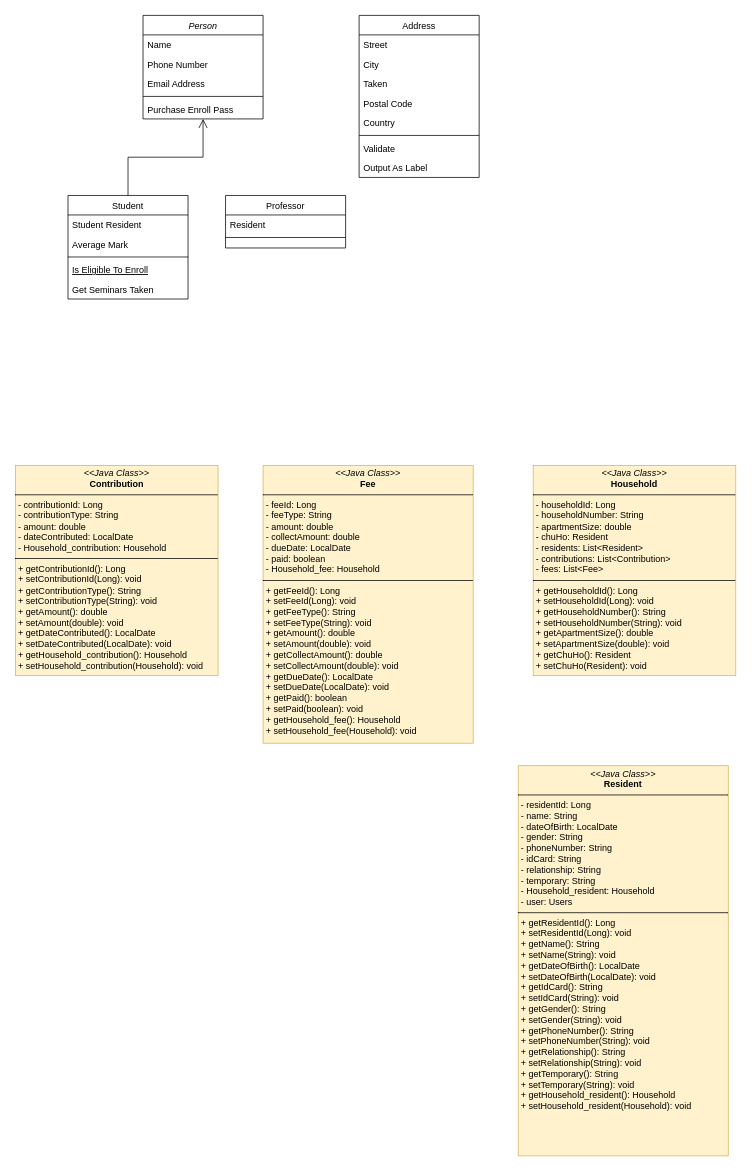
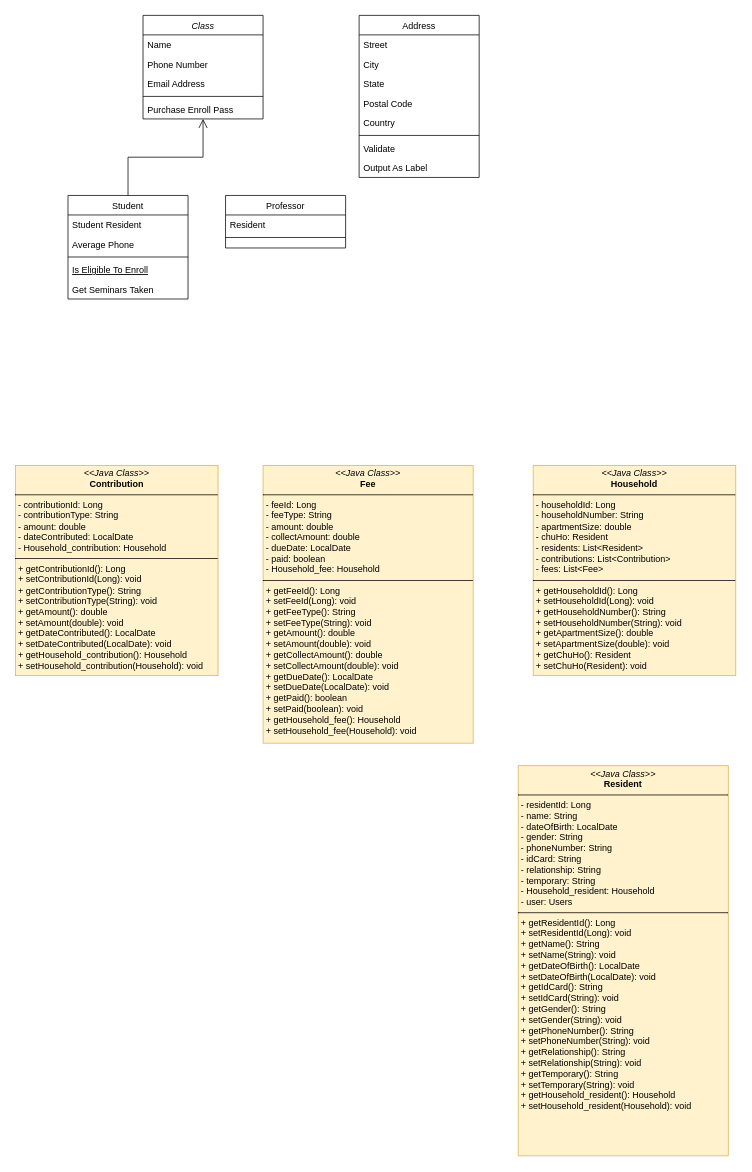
  <mxCell id="0" />
  <mxCell id="1" parent="0" />
- <mxCell id="2" value="Person" style="swimlane;fontStyle=2;align=center;verticalAlign=top;childLayout=stackLayout;horizontal=1;startSize=26;horizontalStack=0;resizeParent=1;resizeLast=0;collapsible=1;marginBottom=0;rounded=0;shadow=0;strokeWidth=1;" parent="1" vertex="1"><mxGeometry x="190" y="20" width="160" height="138" as="geometry"><mxRectangle x="220" y="120" width="160" height="26" as="alternateBounds" /></mxGeometry></mxCell>
+ <mxCell id="2" value="Class" style="swimlane;fontStyle=2;align=center;verticalAlign=top;childLayout=stackLayout;horizontal=1;startSize=26;horizontalStack=0;resizeParent=1;resizeLast=0;collapsible=1;marginBottom=0;rounded=0;shadow=0;strokeWidth=1;" parent="1" vertex="1"><mxGeometry x="190" y="20" width="160" height="138" as="geometry"><mxRectangle x="220" y="120" width="160" height="26" as="alternateBounds" /></mxGeometry></mxCell>
  <mxCell id="3" value="Name" style="text;align=left;verticalAlign=top;spacingLeft=4;spacingRight=4;overflow=hidden;rotatable=0;points=[[0,0.5],[1,0.5]];portConstraint=eastwest;" parent="2" vertex="1"><mxGeometry y="26" width="160" height="26" as="geometry" /></mxCell>
  <mxCell id="4" value="Phone Number" style="text;align=left;verticalAlign=top;spacingLeft=4;spacingRight=4;overflow=hidden;rotatable=0;points=[[0,0.5],[1,0.5]];portConstraint=eastwest;rounded=0;shadow=0;html=0;" parent="2" vertex="1"><mxGeometry y="52" width="160" height="26" as="geometry" /></mxCell>
  <mxCell id="5" value="Email Address" style="text;align=left;verticalAlign=top;spacingLeft=4;spacingRight=4;overflow=hidden;rotatable=0;points=[[0,0.5],[1,0.5]];portConstraint=eastwest;rounded=0;shadow=0;html=0;" parent="2" vertex="1"><mxGeometry y="78" width="160" height="26" as="geometry" /></mxCell>
  <mxCell id="6" value="" style="line;html=1;strokeWidth=1;align=left;verticalAlign=middle;spacingTop=-1;spacingLeft=3;spacingRight=3;rotatable=0;labelPosition=right;points=[];portConstraint=eastwest;" parent="2" vertex="1"><mxGeometry y="104" width="160" height="8" as="geometry" /></mxCell>
  <mxCell id="7" value="Purchase Enroll Pass" style="text;align=left;verticalAlign=top;spacingLeft=4;spacingRight=4;overflow=hidden;rotatable=0;points=[[0,0.5],[1,0.5]];portConstraint=eastwest;" parent="2" vertex="1"><mxGeometry y="112" width="160" height="26" as="geometry" /></mxCell>
  <mxCell id="8" value="Student" style="swimlane;fontStyle=0;align=center;verticalAlign=top;childLayout=stackLayout;horizontal=1;startSize=26;horizontalStack=0;resizeParent=1;resizeLast=0;collapsible=1;marginBottom=0;rounded=0;shadow=0;strokeWidth=1;" parent="1" vertex="1"><mxGeometry x="90" y="260" width="160" height="138" as="geometry"><mxRectangle x="130" y="380" width="160" height="26" as="alternateBounds" /></mxGeometry></mxCell>
  <mxCell id="9" value="Student Resident" style="text;align=left;verticalAlign=top;spacingLeft=4;spacingRight=4;overflow=hidden;rotatable=0;points=[[0,0.5],[1,0.5]];portConstraint=eastwest;" parent="8" vertex="1"><mxGeometry y="26" width="160" height="26" as="geometry" /></mxCell>
- <mxCell id="10" value="Average Mark" style="text;align=left;verticalAlign=top;spacingLeft=4;spacingRight=4;overflow=hidden;rotatable=0;points=[[0,0.5],[1,0.5]];portConstraint=eastwest;rounded=0;shadow=0;html=0;" parent="8" vertex="1"><mxGeometry y="52" width="160" height="26" as="geometry" /></mxCell>
+ <mxCell id="10" value="Average Phone" style="text;align=left;verticalAlign=top;spacingLeft=4;spacingRight=4;overflow=hidden;rotatable=0;points=[[0,0.5],[1,0.5]];portConstraint=eastwest;rounded=0;shadow=0;html=0;" parent="8" vertex="1"><mxGeometry y="52" width="160" height="26" as="geometry" /></mxCell>
  <mxCell id="11" value="" style="line;html=1;strokeWidth=1;align=left;verticalAlign=middle;spacingTop=-1;spacingLeft=3;spacingRight=3;rotatable=0;labelPosition=right;points=[];portConstraint=eastwest;" parent="8" vertex="1"><mxGeometry y="78" width="160" height="8" as="geometry" /></mxCell>
  <mxCell id="12" value="Is Eligible To Enroll" style="text;align=left;verticalAlign=top;spacingLeft=4;spacingRight=4;overflow=hidden;rotatable=0;points=[[0,0.5],[1,0.5]];portConstraint=eastwest;fontStyle=4" parent="8" vertex="1"><mxGeometry y="86" width="160" height="26" as="geometry" /></mxCell>
  <mxCell id="13" value="Get Seminars Taken" style="text;align=left;verticalAlign=top;spacingLeft=4;spacingRight=4;overflow=hidden;rotatable=0;points=[[0,0.5],[1,0.5]];portConstraint=eastwest;" parent="8" vertex="1"><mxGeometry y="112" width="160" height="26" as="geometry" /></mxCell>
  <mxCell id="14" value="" style="endArrow=open;endSize=10;endFill=0;shadow=0;strokeWidth=1;rounded=0;curved=0;edgeStyle=elbowEdgeStyle;elbow=vertical;" parent="1" source="8" target="2" edge="1"><mxGeometry width="160" relative="1" as="geometry"><mxPoint x="170" y="103" as="sourcePoint" /><mxPoint x="170" y="103" as="targetPoint" /></mxGeometry></mxCell>
  <mxCell id="15" value="Professor" style="swimlane;fontStyle=0;align=center;verticalAlign=top;childLayout=stackLayout;horizontal=1;startSize=26;horizontalStack=0;resizeParent=1;resizeLast=0;collapsible=1;marginBottom=0;rounded=0;shadow=0;strokeWidth=1;" parent="1" vertex="1"><mxGeometry x="300" y="260" width="160" height="70" as="geometry"><mxRectangle x="340" y="380" width="170" height="26" as="alternateBounds" /></mxGeometry></mxCell>
  <mxCell id="16" value="Resident" style="text;align=left;verticalAlign=top;spacingLeft=4;spacingRight=4;overflow=hidden;rotatable=0;points=[[0,0.5],[1,0.5]];portConstraint=eastwest;" parent="15" vertex="1"><mxGeometry y="26" width="160" height="26" as="geometry" /></mxCell>
  <mxCell id="17" value="" style="line;html=1;strokeWidth=1;align=left;verticalAlign=middle;spacingTop=-1;spacingLeft=3;spacingRight=3;rotatable=0;labelPosition=right;points=[];portConstraint=eastwest;" parent="15" vertex="1"><mxGeometry y="52" width="160" height="8" as="geometry" /></mxCell>
  <mxCell id="18" value="Address" style="swimlane;fontStyle=0;align=center;verticalAlign=top;childLayout=stackLayout;horizontal=1;startSize=26;horizontalStack=0;resizeParent=1;resizeLast=0;collapsible=1;marginBottom=0;rounded=0;shadow=0;strokeWidth=1;" parent="1" vertex="1"><mxGeometry x="478" y="20" width="160" height="216" as="geometry"><mxRectangle x="508" y="120" width="160" height="26" as="alternateBounds" /></mxGeometry></mxCell>
  <mxCell id="19" value="Street" style="text;align=left;verticalAlign=top;spacingLeft=4;spacingRight=4;overflow=hidden;rotatable=0;points=[[0,0.5],[1,0.5]];portConstraint=eastwest;" parent="18" vertex="1"><mxGeometry y="26" width="160" height="26" as="geometry" /></mxCell>
  <mxCell id="20" value="City" style="text;align=left;verticalAlign=top;spacingLeft=4;spacingRight=4;overflow=hidden;rotatable=0;points=[[0,0.5],[1,0.5]];portConstraint=eastwest;rounded=0;shadow=0;html=0;" parent="18" vertex="1"><mxGeometry y="52" width="160" height="26" as="geometry" /></mxCell>
- <mxCell id="21" value="Taken" style="text;align=left;verticalAlign=top;spacingLeft=4;spacingRight=4;overflow=hidden;rotatable=0;points=[[0,0.5],[1,0.5]];portConstraint=eastwest;rounded=0;shadow=0;html=0;" parent="18" vertex="1"><mxGeometry y="78" width="160" height="26" as="geometry" /></mxCell>
+ <mxCell id="21" value="State" style="text;align=left;verticalAlign=top;spacingLeft=4;spacingRight=4;overflow=hidden;rotatable=0;points=[[0,0.5],[1,0.5]];portConstraint=eastwest;rounded=0;shadow=0;html=0;" parent="18" vertex="1"><mxGeometry y="78" width="160" height="26" as="geometry" /></mxCell>
  <mxCell id="22" value="Postal Code" style="text;align=left;verticalAlign=top;spacingLeft=4;spacingRight=4;overflow=hidden;rotatable=0;points=[[0,0.5],[1,0.5]];portConstraint=eastwest;rounded=0;shadow=0;html=0;" parent="18" vertex="1"><mxGeometry y="104" width="160" height="26" as="geometry" /></mxCell>
  <mxCell id="23" value="Country" style="text;align=left;verticalAlign=top;spacingLeft=4;spacingRight=4;overflow=hidden;rotatable=0;points=[[0,0.5],[1,0.5]];portConstraint=eastwest;rounded=0;shadow=0;html=0;" parent="18" vertex="1"><mxGeometry y="130" width="160" height="26" as="geometry" /></mxCell>
  <mxCell id="24" value="" style="line;html=1;strokeWidth=1;align=left;verticalAlign=middle;spacingTop=-1;spacingLeft=3;spacingRight=3;rotatable=0;labelPosition=right;points=[];portConstraint=eastwest;" parent="18" vertex="1"><mxGeometry y="156" width="160" height="8" as="geometry" /></mxCell>
  <mxCell id="25" value="Validate" style="text;align=left;verticalAlign=top;spacingLeft=4;spacingRight=4;overflow=hidden;rotatable=0;points=[[0,0.5],[1,0.5]];portConstraint=eastwest;" parent="18" vertex="1"><mxGeometry y="164" width="160" height="26" as="geometry" /></mxCell>
  <mxCell id="26" value="Output As Label" style="text;align=left;verticalAlign=top;spacingLeft=4;spacingRight=4;overflow=hidden;rotatable=0;points=[[0,0.5],[1,0.5]];portConstraint=eastwest;" parent="18" vertex="1"><mxGeometry y="190" width="160" height="26" as="geometry" /></mxCell>
  <mxCell id="27" value="&lt;p style=&quot;margin:0px;margin-top:4px;text-align:center;&quot;&gt;&lt;i&gt;&amp;lt;&amp;lt;Java Class&amp;gt;&amp;gt;&lt;/i&gt;&lt;br&gt;&lt;b&gt;Contribution&lt;/b&gt;&lt;/p&gt;&lt;hr size=&quot;1&quot; style=&quot;border-style:solid;&quot;&gt;&lt;p style=&quot;margin:0px;margin-left:4px;&quot;&gt;- contributionId: Long&lt;br&gt;- contributionType: String&lt;/p&gt;&lt;p style=&quot;margin:0px;margin-left:4px;&quot;&gt;- amount: double&lt;/p&gt;&lt;p style=&quot;margin:0px;margin-left:4px;&quot;&gt;-&amp;nbsp;dateContributed: LocalDate&lt;/p&gt;&lt;p style=&quot;margin:0px;margin-left:4px;&quot;&gt;-&amp;nbsp;Household_contribution: Household&lt;/p&gt;&lt;hr size=&quot;1&quot; style=&quot;border-style:solid;&quot;&gt;&lt;p style=&quot;margin:0px;margin-left:4px;&quot;&gt;+ getContributionId(): Long&lt;br&gt;+ setContributionId(Long): void&lt;/p&gt;&lt;p style=&quot;margin:0px;margin-left:4px;&quot;&gt;+&amp;nbsp;getContributionType(): String&lt;/p&gt;&lt;p style=&quot;margin:0px;margin-left:4px;&quot;&gt;+ setContributionType(String): void&amp;nbsp;&lt;/p&gt;&lt;p style=&quot;margin:0px;margin-left:4px;&quot;&gt;+&amp;nbsp;getAmount(): double&lt;/p&gt;&lt;p style=&quot;margin:0px;margin-left:4px;&quot;&gt;+ setAmount(double): void&lt;/p&gt;&lt;p style=&quot;margin:0px;margin-left:4px;&quot;&gt;+&amp;nbsp;getDateContributed(): LocalDate&lt;/p&gt;&lt;p style=&quot;margin:0px;margin-left:4px;&quot;&gt;+ setDateContributed(LocalDate): void&lt;/p&gt;&lt;p style=&quot;margin:0px;margin-left:4px;&quot;&gt;+&amp;nbsp;getHousehold_contribution(): Household&lt;/p&gt;&lt;p style=&quot;margin:0px;margin-left:4px;&quot;&gt;+ setHousehold_contribution(Household): void&lt;/p&gt;" style="verticalAlign=top;align=left;overflow=fill;html=1;whiteSpace=wrap;fillColor=#fff2cc;strokeColor=#d6b656;" vertex="1" parent="1"><mxGeometry x="20" y="620" width="270" height="280" as="geometry" /></mxCell>
  <mxCell id="28" value="&lt;p style=&quot;margin:0px;margin-top:4px;text-align:center;&quot;&gt;&lt;i&gt;&amp;lt;&amp;lt;Java Class&amp;gt;&amp;gt;&lt;/i&gt;&lt;br&gt;&lt;b&gt;Fee&lt;/b&gt;&lt;/p&gt;&lt;hr size=&quot;1&quot; style=&quot;border-style:solid;&quot;&gt;&lt;p style=&quot;margin:0px;margin-left:4px;&quot;&gt;- feeId: Long&lt;br&gt;- feeType: String&lt;/p&gt;&lt;p style=&quot;margin:0px;margin-left:4px;&quot;&gt;- amount: double&lt;/p&gt;&lt;p style=&quot;margin:0px;margin-left:4px;&quot;&gt;-&amp;nbsp;collectAmount: double&lt;/p&gt;&lt;p style=&quot;margin:0px;margin-left:4px;&quot;&gt;-&amp;nbsp;dueDate: LocalDate&lt;/p&gt;&lt;p style=&quot;margin:0px;margin-left:4px;&quot;&gt;- paid: boolean&lt;/p&gt;&lt;p style=&quot;margin:0px;margin-left:4px;&quot;&gt;-&amp;nbsp;Household_fee: Household&lt;/p&gt;&lt;hr size=&quot;1&quot; style=&quot;border-style:solid;&quot;&gt;&lt;p style=&quot;margin:0px;margin-left:4px;&quot;&gt;+ getFeeId(): Long&lt;br&gt;+ setFeeId(Long): void&lt;/p&gt;&lt;p style=&quot;margin:0px;margin-left:4px;&quot;&gt;+&amp;nbsp;getFeeType(): String&lt;/p&gt;&lt;p style=&quot;margin:0px;margin-left:4px;&quot;&gt;+ setFeeType(String): void&amp;nbsp;&lt;/p&gt;&lt;p style=&quot;margin:0px;margin-left:4px;&quot;&gt;+&amp;nbsp;getAmount(): double&lt;/p&gt;&lt;p style=&quot;margin:0px;margin-left:4px;&quot;&gt;+ setAmount(double): void&lt;/p&gt;&lt;p style=&quot;margin:0px;margin-left:4px;&quot;&gt;+ getCollectAmount(): double&lt;/p&gt;&lt;p style=&quot;margin:0px;margin-left:4px;&quot;&gt;+ setCollectAmount(double): void&lt;/p&gt;&lt;p style=&quot;margin:0px;margin-left:4px;&quot;&gt;+&amp;nbsp;getDueDate(): LocalDate&lt;/p&gt;&lt;p style=&quot;margin:0px;margin-left:4px;&quot;&gt;+ setDueDate(LocalDate): void&lt;/p&gt;&lt;p style=&quot;margin:0px;margin-left:4px;&quot;&gt;+ getPaid(): boolean&lt;/p&gt;&lt;p style=&quot;margin:0px;margin-left:4px;&quot;&gt;+ setPaid(boolean): void&lt;/p&gt;&lt;p style=&quot;margin:0px;margin-left:4px;&quot;&gt;+&amp;nbsp;getHousehold_fee(): Household&lt;/p&gt;&lt;p style=&quot;margin:0px;margin-left:4px;&quot;&gt;+ setHousehold_fee(Household): void&lt;/p&gt;" style="verticalAlign=top;align=left;overflow=fill;html=1;whiteSpace=wrap;fillColor=#fff2cc;strokeColor=#d6b656;" vertex="1" parent="1"><mxGeometry x="350" y="620" width="280" height="370" as="geometry" /></mxCell>
  <mxCell id="29" value="&lt;p style=&quot;margin:0px;margin-top:4px;text-align:center;&quot;&gt;&lt;i&gt;&amp;lt;&amp;lt;Java Class&amp;gt;&amp;gt;&lt;/i&gt;&lt;br&gt;&lt;b&gt;Household&lt;/b&gt;&lt;/p&gt;&lt;hr size=&quot;1&quot; style=&quot;border-style:solid;&quot;&gt;&lt;p style=&quot;margin:0px;margin-left:4px;&quot;&gt;- householdId: Long&lt;br&gt;- householdNumber: String&lt;/p&gt;&lt;p style=&quot;margin:0px;margin-left:4px;&quot;&gt;- apartmentSize: double&lt;/p&gt;&lt;p style=&quot;margin:0px;margin-left:4px;&quot;&gt;-&amp;nbsp;chuHo: Resident&lt;/p&gt;&lt;p style=&quot;margin:0px;margin-left:4px;&quot;&gt;-&amp;nbsp;residents: List&amp;lt;Resident&amp;gt;&lt;/p&gt;&lt;p style=&quot;margin:0px;margin-left:4px;&quot;&gt;- contributions: List&amp;lt;Contribution&amp;gt;&lt;/p&gt;&lt;p style=&quot;margin:0px;margin-left:4px;&quot;&gt;- fees: List&amp;lt;Fee&amp;gt;&lt;/p&gt;&lt;hr size=&quot;1&quot; style=&quot;border-style:solid;&quot;&gt;&lt;p style=&quot;margin:0px;margin-left:4px;&quot;&gt;+ getHouseholdId(): Long&lt;br&gt;+ setHouseholdId(Long): void&lt;/p&gt;&lt;p style=&quot;margin:0px;margin-left:4px;&quot;&gt;+&amp;nbsp;getHouseholdNumber(): String&lt;/p&gt;&lt;p style=&quot;margin:0px;margin-left:4px;&quot;&gt;+ setHouseholdNumber(String): void&amp;nbsp;&lt;/p&gt;&lt;p style=&quot;margin:0px;margin-left:4px;&quot;&gt;+&amp;nbsp;getApartmentSize(): double&lt;/p&gt;&lt;p style=&quot;margin:0px;margin-left:4px;&quot;&gt;+ setApartmentSize(double): void&lt;/p&gt;&lt;p style=&quot;margin:0px;margin-left:4px;&quot;&gt;+ getChuHo(): Resident&lt;/p&gt;&lt;p style=&quot;margin:0px;margin-left:4px;&quot;&gt;+ setChuHo(Resident): void&amp;nbsp;&lt;/p&gt;&lt;p style=&quot;margin:0px;margin-left:4px;&quot;&gt;&lt;br&gt;&lt;/p&gt;" style="verticalAlign=top;align=left;overflow=fill;html=1;whiteSpace=wrap;fillColor=#fff2cc;strokeColor=#d6b656;" vertex="1" parent="1"><mxGeometry x="710" y="620" width="270" height="280" as="geometry" /></mxCell>
  <mxCell id="30" value="&lt;p style=&quot;margin:0px;margin-top:4px;text-align:center;&quot;&gt;&lt;i&gt;&amp;lt;&amp;lt;Java Class&amp;gt;&amp;gt;&lt;/i&gt;&lt;br&gt;&lt;b&gt;Resident&lt;/b&gt;&lt;/p&gt;&lt;hr size=&quot;1&quot; style=&quot;border-style:solid;&quot;&gt;&lt;p style=&quot;margin:0px;margin-left:4px;&quot;&gt;- residentId: Long&lt;br&gt;- name: String&lt;/p&gt;&lt;p style=&quot;margin:0px;margin-left:4px;&quot;&gt;- dateOfBirth: LocalDate&lt;/p&gt;&lt;p style=&quot;margin:0px;margin-left:4px;&quot;&gt;- gender: String&lt;/p&gt;&lt;p style=&quot;margin:0px;margin-left:4px;&quot;&gt;-&amp;nbsp;phoneNumber: String&lt;/p&gt;&lt;p style=&quot;margin:0px;margin-left:4px;&quot;&gt;- idCard: String&lt;/p&gt;&lt;p style=&quot;margin:0px;margin-left:4px;&quot;&gt;- relationship: String&lt;/p&gt;&lt;p style=&quot;margin:0px;margin-left:4px;&quot;&gt;- temporary: String&lt;/p&gt;&lt;p style=&quot;margin:0px;margin-left:4px;&quot;&gt;-&amp;nbsp;Household_resident: Household&lt;/p&gt;&lt;p style=&quot;margin:0px;margin-left:4px;&quot;&gt;-&amp;nbsp;user: Users&lt;/p&gt;&lt;hr size=&quot;1&quot; style=&quot;border-style:solid;&quot;&gt;&lt;p style=&quot;margin:0px;margin-left:4px;&quot;&gt;+ getResidentId(): Long&lt;br&gt;+ setResidentId(Long): void&lt;/p&gt;&lt;p style=&quot;margin:0px;margin-left:4px;&quot;&gt;+&amp;nbsp;getName(): String&lt;/p&gt;&lt;p style=&quot;margin:0px;margin-left:4px;&quot;&gt;+ setName(String): void&amp;nbsp;&lt;/p&gt;&lt;p style=&quot;margin:0px;margin-left:4px;&quot;&gt;+&amp;nbsp;getDateOfBirth(): LocalDate&lt;/p&gt;&lt;p style=&quot;margin:0px;margin-left:4px;&quot;&gt;+ setDateOfBirth(LocalDate): void&lt;/p&gt;&lt;p style=&quot;margin:0px;margin-left:4px;&quot;&gt;+ getIdCard(): String&lt;/p&gt;&lt;p style=&quot;margin:0px;margin-left:4px;&quot;&gt;+ setIdCard(String): void&amp;nbsp;&lt;/p&gt;&lt;p style=&quot;margin:0px;margin-left:4px;&quot;&gt;+&amp;nbsp;getGender(): String&lt;/p&gt;&lt;p style=&quot;margin:0px;margin-left:4px;&quot;&gt;+ setGender(String): void&lt;/p&gt;&lt;p style=&quot;margin:0px;margin-left:4px;&quot;&gt;+ getPhoneNumber(): String&lt;/p&gt;&lt;p style=&quot;margin:0px;margin-left:4px;&quot;&gt;+ setPhoneNumber(String): void&lt;/p&gt;&lt;p style=&quot;margin:0px;margin-left:4px;&quot;&gt;+&amp;nbsp;getRelationship(): String&lt;/p&gt;&lt;p style=&quot;margin:0px;margin-left:4px;&quot;&gt;+ setRelationship(String): void&lt;/p&gt;&lt;p style=&quot;margin:0px;margin-left:4px;&quot;&gt;+&amp;nbsp;getTemporary(): String&lt;/p&gt;&lt;p style=&quot;margin:0px;margin-left:4px;&quot;&gt;+ setTemporary(String): void&lt;/p&gt;&lt;p style=&quot;margin:0px;margin-left:4px;&quot;&gt;+&amp;nbsp;getHousehold_resident(): Household&lt;/p&gt;&lt;p style=&quot;margin:0px;margin-left:4px;&quot;&gt;+ setHousehold_resident(Household): void&lt;/p&gt;&lt;p style=&quot;margin:0px;margin-left:4px;&quot;&gt;&lt;br&gt;&lt;/p&gt;&lt;p style=&quot;margin:0px;margin-left:4px;&quot;&gt;&lt;br&gt;&lt;/p&gt;&lt;p style=&quot;margin:0px;margin-left:4px;&quot;&gt;&lt;br&gt;&lt;/p&gt;" style="verticalAlign=top;align=left;overflow=fill;html=1;whiteSpace=wrap;fillColor=#fff2cc;strokeColor=#d6b656;" vertex="1" parent="1"><mxGeometry x="690" y="1020" width="280" height="520" as="geometry" /></mxCell>
